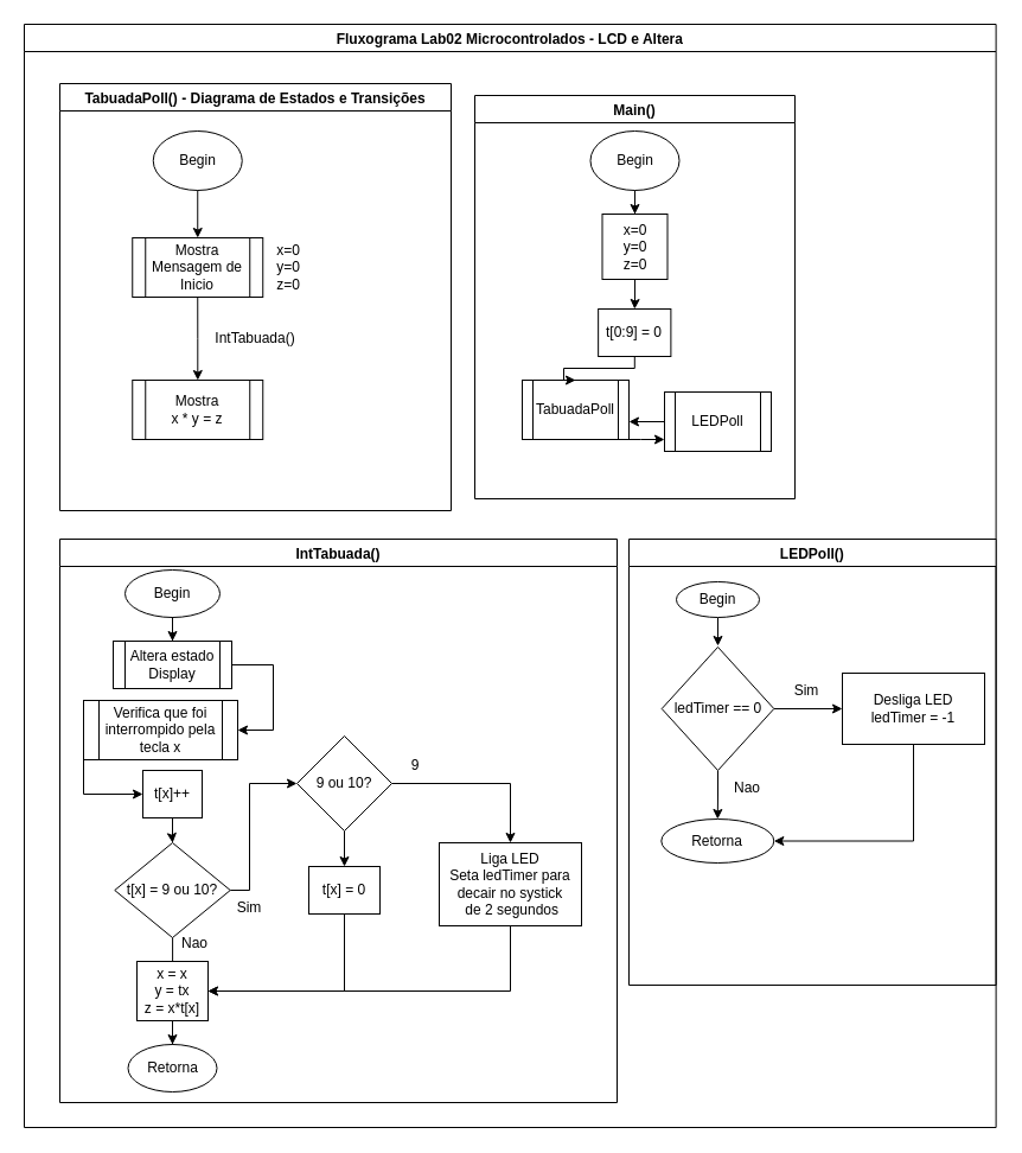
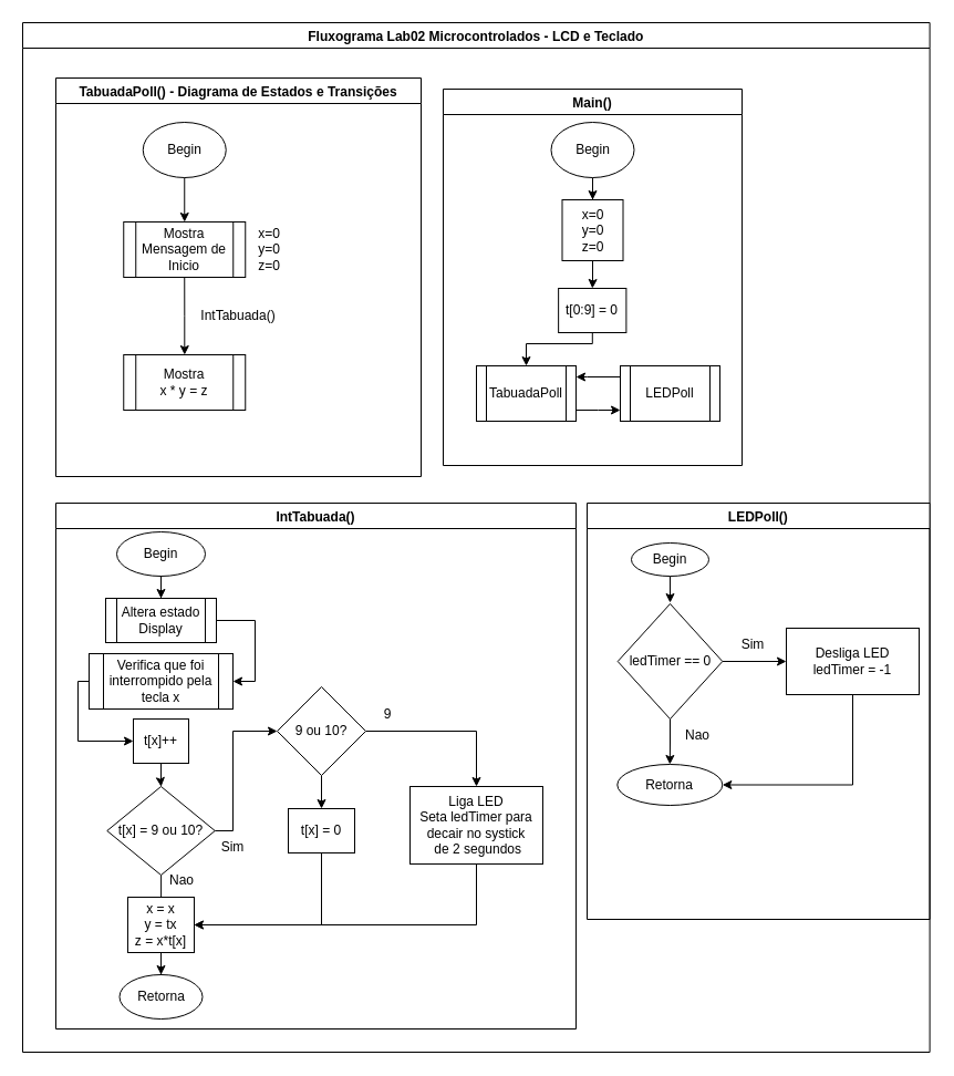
  <mxCell id="0" />
  <mxCell id="1" parent="0" />
  <mxCell id="2" value="TabuadaPoll() - Diagrama de Estados e Transições" style="swimlane;" parent="1" vertex="1"><mxGeometry x="50" width="330" height="360" as="geometry" y="70" /></mxCell>
  <mxCell id="3" value="Begin" style="ellipse;whiteSpace=wrap;html=1;" parent="2" vertex="1"><mxGeometry x="78.75" y="40" width="75" height="50" as="geometry" /></mxCell>
  <mxCell id="4" value="Main()" style="swimlane;" parent="1" vertex="1"><mxGeometry x="400" y="80" width="270" height="340" as="geometry" /></mxCell>
  <mxCell id="5" value="" style="edgeStyle=orthogonalEdgeStyle;rounded=0;orthogonalLoop=1;jettySize=auto;html=1;" parent="4" source="6" target="7" edge="1"><mxGeometry relative="1" as="geometry" /></mxCell>
  <mxCell id="6" value="Begin" style="ellipse;whiteSpace=wrap;html=1;" parent="4" vertex="1"><mxGeometry x="97.5" y="30" width="75" height="50" as="geometry" /></mxCell>
  <mxCell id="7" value="&lt;div&gt;x=0&lt;/div&gt;&lt;div&gt;y=0&lt;/div&gt;&lt;div&gt;z=0&lt;br&gt;&lt;/div&gt;" style="whiteSpace=wrap;html=1;" parent="4" vertex="1"><mxGeometry x="107.5" y="100" width="55" height="55" as="geometry" /></mxCell>
  <mxCell id="8" value="t[0:9] = 0" style="whiteSpace=wrap;html=1;" parent="4" vertex="1"><mxGeometry x="104.13" y="180" width="61.25" height="40" as="geometry" /></mxCell>
  <mxCell id="9" value="" style="edgeStyle=orthogonalEdgeStyle;rounded=0;orthogonalLoop=1;jettySize=auto;html=1;" parent="4" source="7" target="8" edge="1"><mxGeometry relative="1" as="geometry" /></mxCell>
- <mxCell id="10" value="Fluxograma Lab02 Microcontrolados - LCD e Altera" style="swimlane;" parent="1" vertex="1"><mxGeometry x="20" y="20" width="819.62" height="930" as="geometry" /></mxCell>
+ <mxCell id="10" value="Fluxograma Lab02 Microcontrolados - LCD e Teclado" style="swimlane;" parent="1" vertex="1"><mxGeometry x="20" y="20" width="819.62" height="930" as="geometry" /></mxCell>
  <mxCell id="11" value="Retorna" style="ellipse;whiteSpace=wrap;html=1;" parent="10" vertex="1"><mxGeometry x="87.5" y="860" width="75" height="40" as="geometry" /></mxCell>
  <mxCell id="12" value="&lt;div&gt;x = x&lt;/div&gt;&lt;div&gt;y = tx&lt;/div&gt;&lt;div&gt;z = x*t[x]&lt;br&gt;&lt;/div&gt;" style="whiteSpace=wrap;html=1;" parent="10" vertex="1"><mxGeometry x="95" y="790" width="60" height="50" as="geometry" /></mxCell>
  <mxCell id="13" value="" style="edgeStyle=orthogonalEdgeStyle;rounded=0;orthogonalLoop=1;jettySize=auto;html=1;" parent="10" source="12" target="11" edge="1"><mxGeometry relative="1" as="geometry" /></mxCell>
  <mxCell id="14" value="" style="edgeStyle=orthogonalEdgeStyle;rounded=0;orthogonalLoop=1;jettySize=auto;html=1;endArrow=none;" parent="10" source="16" target="12" edge="1"><mxGeometry relative="1" as="geometry" /></mxCell>
  <mxCell id="15" value="" style="edgeStyle=orthogonalEdgeStyle;rounded=0;orthogonalLoop=1;jettySize=auto;html=1;exitX=1;exitY=0.5;exitDx=0;exitDy=0;" parent="10" source="16" target="20" edge="1"><mxGeometry relative="1" as="geometry"><Array as="points"><mxPoint x="190" y="730" /><mxPoint x="190" y="640" /></Array></mxGeometry></mxCell>
  <mxCell id="16" value="t[x] = 9 ou 10?" style="rhombus;whiteSpace=wrap;html=1;" parent="10" vertex="1"><mxGeometry x="76.25" y="690" width="97.5" height="80" as="geometry" /></mxCell>
  <mxCell id="17" value="Nao" style="text;html=1;strokeColor=none;fillColor=none;align=center;verticalAlign=middle;whiteSpace=wrap;rounded=0;" parent="10" vertex="1"><mxGeometry x="113.75" y="760" width="60" height="30" as="geometry" /></mxCell>
  <mxCell id="18" value="" style="edgeStyle=orthogonalEdgeStyle;rounded=0;orthogonalLoop=1;jettySize=auto;html=1;" parent="10" source="20" target="22" edge="1"><mxGeometry relative="1" as="geometry" /></mxCell>
  <mxCell id="19" value="" style="edgeStyle=orthogonalEdgeStyle;rounded=0;orthogonalLoop=1;jettySize=auto;html=1;" parent="10" source="20" target="24" edge="1"><mxGeometry relative="1" as="geometry" /></mxCell>
  <mxCell id="20" value="9 ou 10?" style="rhombus;whiteSpace=wrap;html=1;" parent="10" vertex="1"><mxGeometry x="230" y="600" width="80" height="80" as="geometry" /></mxCell>
  <mxCell id="21" style="edgeStyle=orthogonalEdgeStyle;rounded=0;orthogonalLoop=1;jettySize=auto;html=1;entryX=1;entryY=0.5;entryDx=0;entryDy=0;" parent="10" source="22" target="12" edge="1"><mxGeometry relative="1" as="geometry"><Array as="points"><mxPoint x="410" y="815" /></Array></mxGeometry></mxCell>
  <mxCell id="22" value="&lt;div&gt;Liga LED&lt;/div&gt;&lt;div&gt;Seta ledTimer para decair no systick&lt;br&gt;&lt;/div&gt;&amp;nbsp;de 2 segundos" style="whiteSpace=wrap;html=1;" parent="10" vertex="1"><mxGeometry x="350" y="690" width="120" height="70" as="geometry" /></mxCell>
  <mxCell id="23" style="edgeStyle=orthogonalEdgeStyle;rounded=0;orthogonalLoop=1;jettySize=auto;html=1;entryX=1;entryY=0.5;entryDx=0;entryDy=0;endArrow=open;" parent="10" source="24" target="12" edge="1"><mxGeometry relative="1" as="geometry"><Array as="points"><mxPoint x="270" y="815" /></Array></mxGeometry></mxCell>
  <mxCell id="24" value="t[x] = 0" style="whiteSpace=wrap;html=1;" parent="10" vertex="1"><mxGeometry x="240" y="710" width="60" height="40" as="geometry" /></mxCell>
  <mxCell id="25" value="9" style="text;html=1;strokeColor=none;fillColor=none;align=center;verticalAlign=middle;whiteSpace=wrap;rounded=0;" parent="10" vertex="1"><mxGeometry x="300" y="610" width="60" height="30" as="geometry" /></mxCell>
  <mxCell id="26" value="LEDPoll()" style="swimlane;" parent="10" vertex="1"><mxGeometry x="510" y="434" width="309.62" height="376" as="geometry" /></mxCell>
  <mxCell id="27" value="" style="edgeStyle=orthogonalEdgeStyle;rounded=0;orthogonalLoop=1;jettySize=auto;html=1;" edge="1" parent="26" source="29" target="31"><mxGeometry relative="1" as="geometry" /></mxCell>
  <mxCell id="28" value="" style="edgeStyle=orthogonalEdgeStyle;rounded=0;orthogonalLoop=1;jettySize=auto;html=1;" edge="1" parent="26" source="29" target="32"><mxGeometry relative="1" as="geometry" /></mxCell>
  <mxCell id="29" value="ledTimer == 0" style="rhombus;whiteSpace=wrap;html=1;" vertex="1" parent="26"><mxGeometry x="27.69" y="91" width="94.62" height="104" as="geometry" /></mxCell>
  <mxCell id="30" style="edgeStyle=orthogonalEdgeStyle;rounded=0;orthogonalLoop=1;jettySize=auto;html=1;entryX=1;entryY=0.5;entryDx=0;entryDy=0;" edge="1" parent="26" source="31" target="32"><mxGeometry relative="1" as="geometry"><Array as="points"><mxPoint x="240" y="255" /></Array></mxGeometry></mxCell>
  <mxCell id="31" value="&lt;div&gt;Desliga LED&lt;/div&gt;&lt;div&gt;ledTimer = -1&lt;br&gt;&lt;/div&gt;" style="whiteSpace=wrap;html=1;" vertex="1" parent="26"><mxGeometry x="180" y="113" width="120" height="60" as="geometry" /></mxCell>
  <mxCell id="32" value="Retorna" style="ellipse;whiteSpace=wrap;html=1;" vertex="1" parent="26"><mxGeometry x="27.31" y="236" width="95" height="37" as="geometry" /></mxCell>
  <mxCell id="33" value="Sim" style="text;html=1;strokeColor=none;fillColor=none;align=center;verticalAlign=middle;whiteSpace=wrap;rounded=0;" vertex="1" parent="26"><mxGeometry x="120" y="113" width="60" height="30" as="geometry" /></mxCell>
  <mxCell id="34" value="Nao" style="text;html=1;strokeColor=none;fillColor=none;align=center;verticalAlign=middle;whiteSpace=wrap;rounded=0;" vertex="1" parent="26"><mxGeometry x="70" y="195" width="60" height="30" as="geometry" /></mxCell>
  <mxCell id="35" value="Mostra Mensagem de Inicio" style="shape=process;whiteSpace=wrap;html=1;backgroundOutline=1;" parent="10" vertex="1"><mxGeometry x="91.25" y="180" width="110" height="50" as="geometry" /></mxCell>
  <mxCell id="36" value="&lt;div&gt;x=0&lt;/div&gt;&lt;div&gt;y=0&lt;/div&gt;&lt;div&gt;z=0&lt;br&gt;&lt;/div&gt;" style="text;html=1;strokeColor=none;fillColor=none;align=center;verticalAlign=middle;whiteSpace=wrap;rounded=0;" parent="10" vertex="1"><mxGeometry x="201.25" y="190" width="43.75" height="30" as="geometry" /></mxCell>
  <mxCell id="37" value="IntTabuada()" style="text;html=1;strokeColor=none;fillColor=none;align=center;verticalAlign=middle;whiteSpace=wrap;rounded=0;" parent="10" vertex="1"><mxGeometry x="150" y="250" width="90" height="30" as="geometry" /></mxCell>
  <mxCell id="38" value="" style="edgeStyle=orthogonalEdgeStyle;rounded=0;orthogonalLoop=1;jettySize=auto;html=1;" edge="1" parent="10" source="39" target="52"><mxGeometry relative="1" as="geometry"><Array as="points"><mxPoint x="520" y="350" /><mxPoint x="520" y="350" /></Array></mxGeometry></mxCell>
- <mxCell id="39" value="TabuadaPoll" style="shape=process;whiteSpace=wrap;html=1;backgroundOutline=1;" parent="10" vertex="1"><mxGeometry x="420" y="300" width="90" height="50" as="geometry" /></mxCell>
+ <mxCell id="39" value="TabuadaPoll" style="shape=process;whiteSpace=wrap;html=1;backgroundOutline=1;" parent="10" vertex="1"><mxGeometry x="410" y="310" width="90" height="50" as="geometry" /></mxCell>
  <mxCell id="40" value="&lt;div&gt;Mostra&lt;/div&gt;&lt;div&gt;x * y = z&lt;br&gt;&lt;/div&gt;" style="shape=process;whiteSpace=wrap;html=1;backgroundOutline=1;" parent="10" vertex="1"><mxGeometry x="91.25" y="300" width="110" height="50" as="geometry" /></mxCell>
  <mxCell id="41" style="edgeStyle=orthogonalEdgeStyle;rounded=0;orthogonalLoop=1;jettySize=auto;html=1;entryX=1;entryY=0.5;entryDx=0;entryDy=0;" parent="10" source="42" target="44" edge="1"><mxGeometry relative="1" as="geometry"><Array as="points"><mxPoint x="210" y="540" /><mxPoint x="210" y="595" /></Array></mxGeometry></mxCell>
  <mxCell id="42" value="Altera estado Display" style="shape=process;whiteSpace=wrap;html=1;backgroundOutline=1;" parent="10" vertex="1"><mxGeometry x="75" y="520" width="100" height="40" as="geometry" /></mxCell>
  <mxCell id="43" style="edgeStyle=orthogonalEdgeStyle;rounded=0;orthogonalLoop=1;jettySize=auto;html=1;entryX=0;entryY=0.5;entryDx=0;entryDy=0;" parent="10" source="44" target="47" edge="1"><mxGeometry relative="1" as="geometry"><Array as="points"><mxPoint x="50" y="595" /><mxPoint x="50" y="649" /></Array></mxGeometry></mxCell>
- <mxCell id="44" value="Verifica que foi interrompido pela tecla x" style="shape=process;whiteSpace=wrap;html=1;backgroundOutline=1;" parent="10" vertex="1"><mxGeometry x="50" y="570" width="130" height="50" as="geometry" /></mxCell>
+ <mxCell id="44" value="Verifica que foi interrompido pela tecla x" style="shape=process;whiteSpace=wrap;html=1;backgroundOutline=1;" parent="10" vertex="1"><mxGeometry x="60" y="570" width="130" height="50" as="geometry" /></mxCell>
  <mxCell id="45" value="IntTabuada()" style="swimlane;startSize=23;" parent="10" vertex="1"><mxGeometry x="30" y="434" width="470" height="475" as="geometry" /></mxCell>
  <mxCell id="46" value="Begin" style="ellipse;whiteSpace=wrap;html=1;" parent="45" vertex="1"><mxGeometry x="55" y="26" width="80" height="40" as="geometry" /></mxCell>
  <mxCell id="47" value="t[x]++" style="whiteSpace=wrap;html=1;" parent="45" vertex="1"><mxGeometry x="70" y="195" width="50" height="40" as="geometry" /></mxCell>
  <mxCell id="48" value="Sim" style="text;html=1;strokeColor=none;fillColor=none;align=center;verticalAlign=middle;whiteSpace=wrap;rounded=0;" parent="45" vertex="1"><mxGeometry x="130" y="296" width="60" height="30" as="geometry" /></mxCell>
  <mxCell id="49" value="" style="edgeStyle=orthogonalEdgeStyle;rounded=0;orthogonalLoop=1;jettySize=auto;html=1;" parent="10" source="46" target="42" edge="1"><mxGeometry relative="1" as="geometry" /></mxCell>
  <mxCell id="50" value="" style="edgeStyle=orthogonalEdgeStyle;rounded=0;orthogonalLoop=1;jettySize=auto;html=1;" parent="10" source="47" target="16" edge="1"><mxGeometry relative="1" as="geometry" /></mxCell>
  <mxCell id="51" value="" style="edgeStyle=orthogonalEdgeStyle;rounded=0;orthogonalLoop=1;jettySize=auto;html=1;" edge="1" parent="10" source="52" target="39"><mxGeometry relative="1" as="geometry"><Array as="points"><mxPoint x="510" y="320" /><mxPoint x="510" y="320" /></Array></mxGeometry></mxCell>
  <mxCell id="52" value="LEDPoll" style="shape=process;whiteSpace=wrap;html=1;backgroundOutline=1;" vertex="1" parent="10"><mxGeometry x="540" y="310" width="90" height="50" as="geometry" /></mxCell>
  <mxCell id="53" value="" style="edgeStyle=orthogonalEdgeStyle;rounded=0;orthogonalLoop=1;jettySize=auto;html=1;entryX=0.5;entryY=0;entryDx=0;entryDy=0;" parent="1" source="54" edge="1"><mxGeometry relative="1" as="geometry"><mxPoint x="605" y="544" as="targetPoint" /></mxGeometry></mxCell>
  <mxCell id="54" value="Begin" style="ellipse;whiteSpace=wrap;html=1;" parent="1" vertex="1"><mxGeometry x="570" y="490" width="70" height="30" as="geometry" /></mxCell>
  <mxCell id="55" value="" style="edgeStyle=orthogonalEdgeStyle;rounded=0;orthogonalLoop=1;jettySize=auto;html=1;entryX=0.5;entryY=0;entryDx=0;entryDy=0;" parent="1" source="3" target="35" edge="1"><mxGeometry relative="1" as="geometry" /></mxCell>
  <mxCell id="56" value="" style="edgeStyle=orthogonalEdgeStyle;rounded=0;orthogonalLoop=1;jettySize=auto;html=1;exitX=0.5;exitY=1;exitDx=0;exitDy=0;" parent="1" source="35" edge="1"><mxGeometry relative="1" as="geometry"><mxPoint x="166.3" y="320" as="targetPoint" /></mxGeometry></mxCell>
  <mxCell id="57" value="" style="edgeStyle=orthogonalEdgeStyle;rounded=0;orthogonalLoop=1;jettySize=auto;html=1;entryX=0.5;entryY=0;entryDx=0;entryDy=0;" parent="1" source="8" edge="1" target="39"><mxGeometry relative="1" as="geometry"><mxPoint x="535.3" y="320" as="targetPoint" /><Array as="points"><mxPoint x="535" y="310" /><mxPoint x="475" y="310" /></Array></mxGeometry></mxCell>
